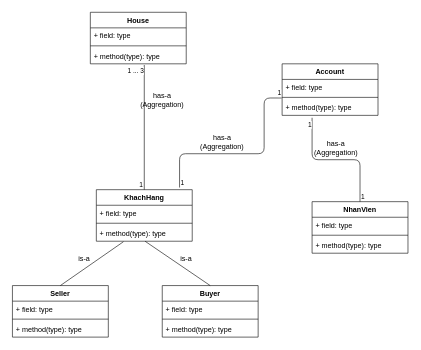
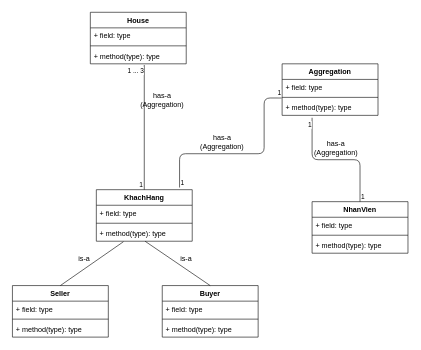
  <mxCell id="0" />
  <mxCell id="1" parent="0" />
  <mxCell id="2" value="KhachHang" style="swimlane;fontStyle=1;align=center;verticalAlign=top;childLayout=stackLayout;horizontal=1;startSize=26;horizontalStack=0;resizeParent=1;resizeParentMax=0;resizeLast=0;collapsible=1;marginBottom=0;" parent="1" vertex="1"><mxGeometry x="160" y="316" width="160" height="86" as="geometry" /></mxCell>
  <mxCell id="3" value="+ field: type" style="text;strokeColor=none;fillColor=none;align=left;verticalAlign=top;spacingLeft=4;spacingRight=4;overflow=hidden;rotatable=0;points=[[0,0.5],[1,0.5]];portConstraint=eastwest;" parent="2" vertex="1"><mxGeometry y="26" width="160" height="26" as="geometry" /></mxCell>
  <mxCell id="4" value="" style="line;strokeWidth=1;fillColor=none;align=left;verticalAlign=middle;spacingTop=-1;spacingLeft=3;spacingRight=3;rotatable=0;labelPosition=right;points=[];portConstraint=eastwest;" parent="2" vertex="1"><mxGeometry y="52" width="160" height="8" as="geometry" /></mxCell>
  <mxCell id="5" value="+ method(type): type" style="text;strokeColor=none;fillColor=none;align=left;verticalAlign=top;spacingLeft=4;spacingRight=4;overflow=hidden;rotatable=0;points=[[0,0.5],[1,0.5]];portConstraint=eastwest;" parent="2" vertex="1"><mxGeometry y="60" width="160" height="26" as="geometry" /></mxCell>
  <mxCell id="6" value="Seller" style="swimlane;fontStyle=1;align=center;verticalAlign=top;childLayout=stackLayout;horizontal=1;startSize=26;horizontalStack=0;resizeParent=1;resizeParentMax=0;resizeLast=0;collapsible=1;marginBottom=0;" parent="1" vertex="1"><mxGeometry x="20" y="476" width="160" height="86" as="geometry" /></mxCell>
  <mxCell id="7" value="+ field: type" style="text;strokeColor=none;fillColor=none;align=left;verticalAlign=top;spacingLeft=4;spacingRight=4;overflow=hidden;rotatable=0;points=[[0,0.5],[1,0.5]];portConstraint=eastwest;" parent="6" vertex="1"><mxGeometry y="26" width="160" height="26" as="geometry" /></mxCell>
  <mxCell id="8" value="" style="line;strokeWidth=1;fillColor=none;align=left;verticalAlign=middle;spacingTop=-1;spacingLeft=3;spacingRight=3;rotatable=0;labelPosition=right;points=[];portConstraint=eastwest;" parent="6" vertex="1"><mxGeometry y="52" width="160" height="8" as="geometry" /></mxCell>
  <mxCell id="9" value="+ method(type): type" style="text;strokeColor=none;fillColor=none;align=left;verticalAlign=top;spacingLeft=4;spacingRight=4;overflow=hidden;rotatable=0;points=[[0,0.5],[1,0.5]];portConstraint=eastwest;" parent="6" vertex="1"><mxGeometry y="60" width="160" height="26" as="geometry" /></mxCell>
  <mxCell id="10" value="Buyer" style="swimlane;fontStyle=1;align=center;verticalAlign=top;childLayout=stackLayout;horizontal=1;startSize=26;horizontalStack=0;resizeParent=1;resizeParentMax=0;resizeLast=0;collapsible=1;marginBottom=0;" parent="1" vertex="1"><mxGeometry x="270" y="476" width="160" height="86" as="geometry" /></mxCell>
  <mxCell id="11" value="+ field: type" style="text;strokeColor=none;fillColor=none;align=left;verticalAlign=top;spacingLeft=4;spacingRight=4;overflow=hidden;rotatable=0;points=[[0,0.5],[1,0.5]];portConstraint=eastwest;" parent="10" vertex="1"><mxGeometry y="26" width="160" height="26" as="geometry" /></mxCell>
  <mxCell id="12" value="" style="line;strokeWidth=1;fillColor=none;align=left;verticalAlign=middle;spacingTop=-1;spacingLeft=3;spacingRight=3;rotatable=0;labelPosition=right;points=[];portConstraint=eastwest;" parent="10" vertex="1"><mxGeometry y="52" width="160" height="8" as="geometry" /></mxCell>
  <mxCell id="13" value="+ method(type): type" style="text;strokeColor=none;fillColor=none;align=left;verticalAlign=top;spacingLeft=4;spacingRight=4;overflow=hidden;rotatable=0;points=[[0,0.5],[1,0.5]];portConstraint=eastwest;" parent="10" vertex="1"><mxGeometry y="60" width="160" height="26" as="geometry" /></mxCell>
  <mxCell id="14" value="House" style="swimlane;fontStyle=1;align=center;verticalAlign=top;childLayout=stackLayout;horizontal=1;startSize=26;horizontalStack=0;resizeParent=1;resizeParentMax=0;resizeLast=0;collapsible=1;marginBottom=0;" parent="1" vertex="1"><mxGeometry x="150" y="20" width="160" height="86" as="geometry" /></mxCell>
  <mxCell id="15" value="+ field: type" style="text;strokeColor=none;fillColor=none;align=left;verticalAlign=top;spacingLeft=4;spacingRight=4;overflow=hidden;rotatable=0;points=[[0,0.5],[1,0.5]];portConstraint=eastwest;" parent="14" vertex="1"><mxGeometry y="26" width="160" height="26" as="geometry" /></mxCell>
  <mxCell id="16" value="" style="line;strokeWidth=1;fillColor=none;align=left;verticalAlign=middle;spacingTop=-1;spacingLeft=3;spacingRight=3;rotatable=0;labelPosition=right;points=[];portConstraint=eastwest;" parent="14" vertex="1"><mxGeometry y="52" width="160" height="8" as="geometry" /></mxCell>
  <mxCell id="17" value="+ method(type): type" style="text;strokeColor=none;fillColor=none;align=left;verticalAlign=top;spacingLeft=4;spacingRight=4;overflow=hidden;rotatable=0;points=[[0,0.5],[1,0.5]];portConstraint=eastwest;" parent="14" vertex="1"><mxGeometry y="60" width="160" height="26" as="geometry" /></mxCell>
  <mxCell id="18" value="" style="endArrow=none;html=1;exitX=0.5;exitY=0;exitDx=0;exitDy=0;entryX=0.283;entryY=1.031;entryDx=0;entryDy=0;entryPerimeter=0;" parent="1" source="6" target="5" edge="1"><mxGeometry width="50" height="50" relative="1" as="geometry"><mxPoint x="140" y="456" as="sourcePoint" /><mxPoint x="258" y="356" as="targetPoint" /></mxGeometry></mxCell>
  <mxCell id="19" value="" style="endArrow=none;html=1;entryX=0.508;entryY=1;entryDx=0;entryDy=0;entryPerimeter=0;exitX=0.5;exitY=0;exitDx=0;exitDy=0;" parent="1" source="10" target="5" edge="1"><mxGeometry width="50" height="50" relative="1" as="geometry"><mxPoint x="408" y="476" as="sourcePoint" /><mxPoint x="470" y="386" as="targetPoint" /></mxGeometry></mxCell>
  <mxCell id="20" value="is-a" style="text;html=1;strokeColor=none;fillColor=none;align=center;verticalAlign=middle;whiteSpace=wrap;rounded=0;rotation=0;" parent="1" vertex="1"><mxGeometry x="290" y="422" width="40" height="20" as="geometry" /></mxCell>
  <mxCell id="21" value="is-a" style="text;html=1;strokeColor=none;fillColor=none;align=center;verticalAlign=middle;whiteSpace=wrap;rounded=0;" parent="1" vertex="1"><mxGeometry x="120" y="422" width="40" height="20" as="geometry" /></mxCell>
  <mxCell id="22" value="has-a (Aggregation)" style="text;html=1;strokeColor=none;fillColor=none;align=center;verticalAlign=middle;whiteSpace=wrap;rounded=0;" parent="1" vertex="1"><mxGeometry x="250" y="156" width="40" height="20" as="geometry" /></mxCell>
  <mxCell id="23" value="NhanVien" style="swimlane;fontStyle=1;align=center;verticalAlign=top;childLayout=stackLayout;horizontal=1;startSize=26;horizontalStack=0;resizeParent=1;resizeParentMax=0;resizeLast=0;collapsible=1;marginBottom=0;" parent="1" vertex="1"><mxGeometry x="520" y="336" width="160" height="86" as="geometry" /></mxCell>
  <mxCell id="24" value="+ field: type" style="text;strokeColor=none;fillColor=none;align=left;verticalAlign=top;spacingLeft=4;spacingRight=4;overflow=hidden;rotatable=0;points=[[0,0.5],[1,0.5]];portConstraint=eastwest;" parent="23" vertex="1"><mxGeometry y="26" width="160" height="26" as="geometry" /></mxCell>
  <mxCell id="25" value="" style="line;strokeWidth=1;fillColor=none;align=left;verticalAlign=middle;spacingTop=-1;spacingLeft=3;spacingRight=3;rotatable=0;labelPosition=right;points=[];portConstraint=eastwest;" parent="23" vertex="1"><mxGeometry y="52" width="160" height="8" as="geometry" /></mxCell>
  <mxCell id="26" value="+ method(type): type" style="text;strokeColor=none;fillColor=none;align=left;verticalAlign=top;spacingLeft=4;spacingRight=4;overflow=hidden;rotatable=0;points=[[0,0.5],[1,0.5]];portConstraint=eastwest;" parent="23" vertex="1"><mxGeometry y="60" width="160" height="26" as="geometry" /></mxCell>
- <mxCell id="27" value="Account" style="swimlane;fontStyle=1;align=center;verticalAlign=top;childLayout=stackLayout;horizontal=1;startSize=26;horizontalStack=0;resizeParent=1;resizeParentMax=0;resizeLast=0;collapsible=1;marginBottom=0;" parent="1" vertex="1"><mxGeometry x="470" y="106" width="160" height="86" as="geometry" /></mxCell>
+ <mxCell id="27" value="Aggregation" style="swimlane;fontStyle=1;align=center;verticalAlign=top;childLayout=stackLayout;horizontal=1;startSize=26;horizontalStack=0;resizeParent=1;resizeParentMax=0;resizeLast=0;collapsible=1;marginBottom=0;" parent="1" vertex="1"><mxGeometry x="470" y="106" width="160" height="86" as="geometry" /></mxCell>
  <mxCell id="28" value="+ field: type" style="text;strokeColor=none;fillColor=none;align=left;verticalAlign=top;spacingLeft=4;spacingRight=4;overflow=hidden;rotatable=0;points=[[0,0.5],[1,0.5]];portConstraint=eastwest;" parent="27" vertex="1"><mxGeometry y="26" width="160" height="26" as="geometry" /></mxCell>
  <mxCell id="29" value="" style="line;strokeWidth=1;fillColor=none;align=left;verticalAlign=middle;spacingTop=-1;spacingLeft=3;spacingRight=3;rotatable=0;labelPosition=right;points=[];portConstraint=eastwest;" parent="27" vertex="1"><mxGeometry y="52" width="160" height="8" as="geometry" /></mxCell>
  <mxCell id="30" value="+ method(type): type" style="text;strokeColor=none;fillColor=none;align=left;verticalAlign=top;spacingLeft=4;spacingRight=4;overflow=hidden;rotatable=0;points=[[0,0.5],[1,0.5]];portConstraint=eastwest;" parent="27" vertex="1"><mxGeometry y="60" width="160" height="26" as="geometry" /></mxCell>
  <mxCell id="31" value="has-a (Aggregation)" style="text;html=1;strokeColor=none;fillColor=none;align=center;verticalAlign=middle;whiteSpace=wrap;rounded=0;" parent="1" vertex="1"><mxGeometry x="350" y="226" width="40" height="20" as="geometry" /></mxCell>
  <mxCell id="32" value="has-a (Aggregation)" style="text;html=1;strokeColor=none;fillColor=none;align=center;verticalAlign=middle;whiteSpace=wrap;rounded=0;" parent="1" vertex="1"><mxGeometry x="540" y="236" width="40" height="20" as="geometry" /></mxCell>
  <mxCell id="33" value="" style="endArrow=none;html=1;edgeStyle=orthogonalEdgeStyle;exitX=0.5;exitY=0;exitDx=0;exitDy=0;" edge="1" parent="1" source="2"><mxGeometry relative="1" as="geometry"><mxPoint x="60" y="236" as="sourcePoint" /><mxPoint x="240" y="108" as="targetPoint" /><Array as="points"><mxPoint x="240" y="108" /></Array></mxGeometry></mxCell>
  <mxCell id="34" value="1" style="edgeLabel;resizable=0;html=1;align=left;verticalAlign=bottom;" connectable="0" vertex="1" parent="33"><mxGeometry x="-1" relative="1" as="geometry"><mxPoint x="-10" as="offset" /></mxGeometry></mxCell>
  <mxCell id="35" value="1 ... 3" style="edgeLabel;resizable=0;html=1;align=right;verticalAlign=bottom;" connectable="0" vertex="1" parent="33"><mxGeometry x="1" relative="1" as="geometry"><mxPoint y="18" as="offset" /></mxGeometry></mxCell>
  <mxCell id="36" value="" style="endArrow=none;html=1;edgeStyle=orthogonalEdgeStyle;exitX=0.868;exitY=-0.042;exitDx=0;exitDy=0;exitPerimeter=0;" edge="1" parent="1" source="2"><mxGeometry relative="1" as="geometry"><mxPoint x="380" y="266" as="sourcePoint" /><mxPoint x="469" y="163" as="targetPoint" /><Array as="points"><mxPoint x="299" y="256" /><mxPoint x="440" y="256" /><mxPoint x="440" y="163" /></Array></mxGeometry></mxCell>
  <mxCell id="37" value="1" style="edgeLabel;resizable=0;html=1;align=left;verticalAlign=bottom;" connectable="0" vertex="1" parent="36"><mxGeometry x="-1" relative="1" as="geometry" /></mxCell>
  <mxCell id="38" value="1" style="edgeLabel;resizable=0;html=1;align=right;verticalAlign=bottom;" connectable="0" vertex="1" parent="36"><mxGeometry x="1" relative="1" as="geometry" /></mxCell>
  <mxCell id="39" value="" style="endArrow=none;html=1;edgeStyle=orthogonalEdgeStyle;exitX=0.5;exitY=0;exitDx=0;exitDy=0;" edge="1" parent="1" source="23"><mxGeometry relative="1" as="geometry"><mxPoint x="520" y="306" as="sourcePoint" /><mxPoint x="520" y="196" as="targetPoint" /><Array as="points"><mxPoint x="600" y="266" /><mxPoint x="520" y="266" /><mxPoint x="520" y="196" /></Array></mxGeometry></mxCell>
  <mxCell id="40" value="1" style="edgeLabel;resizable=0;html=1;align=left;verticalAlign=bottom;" connectable="0" vertex="1" parent="39"><mxGeometry x="-1" relative="1" as="geometry" /></mxCell>
  <mxCell id="41" value="1" style="edgeLabel;resizable=0;html=1;align=right;verticalAlign=bottom;" connectable="0" vertex="1" parent="39"><mxGeometry x="1" relative="1" as="geometry"><mxPoint y="20" as="offset" /></mxGeometry></mxCell>
